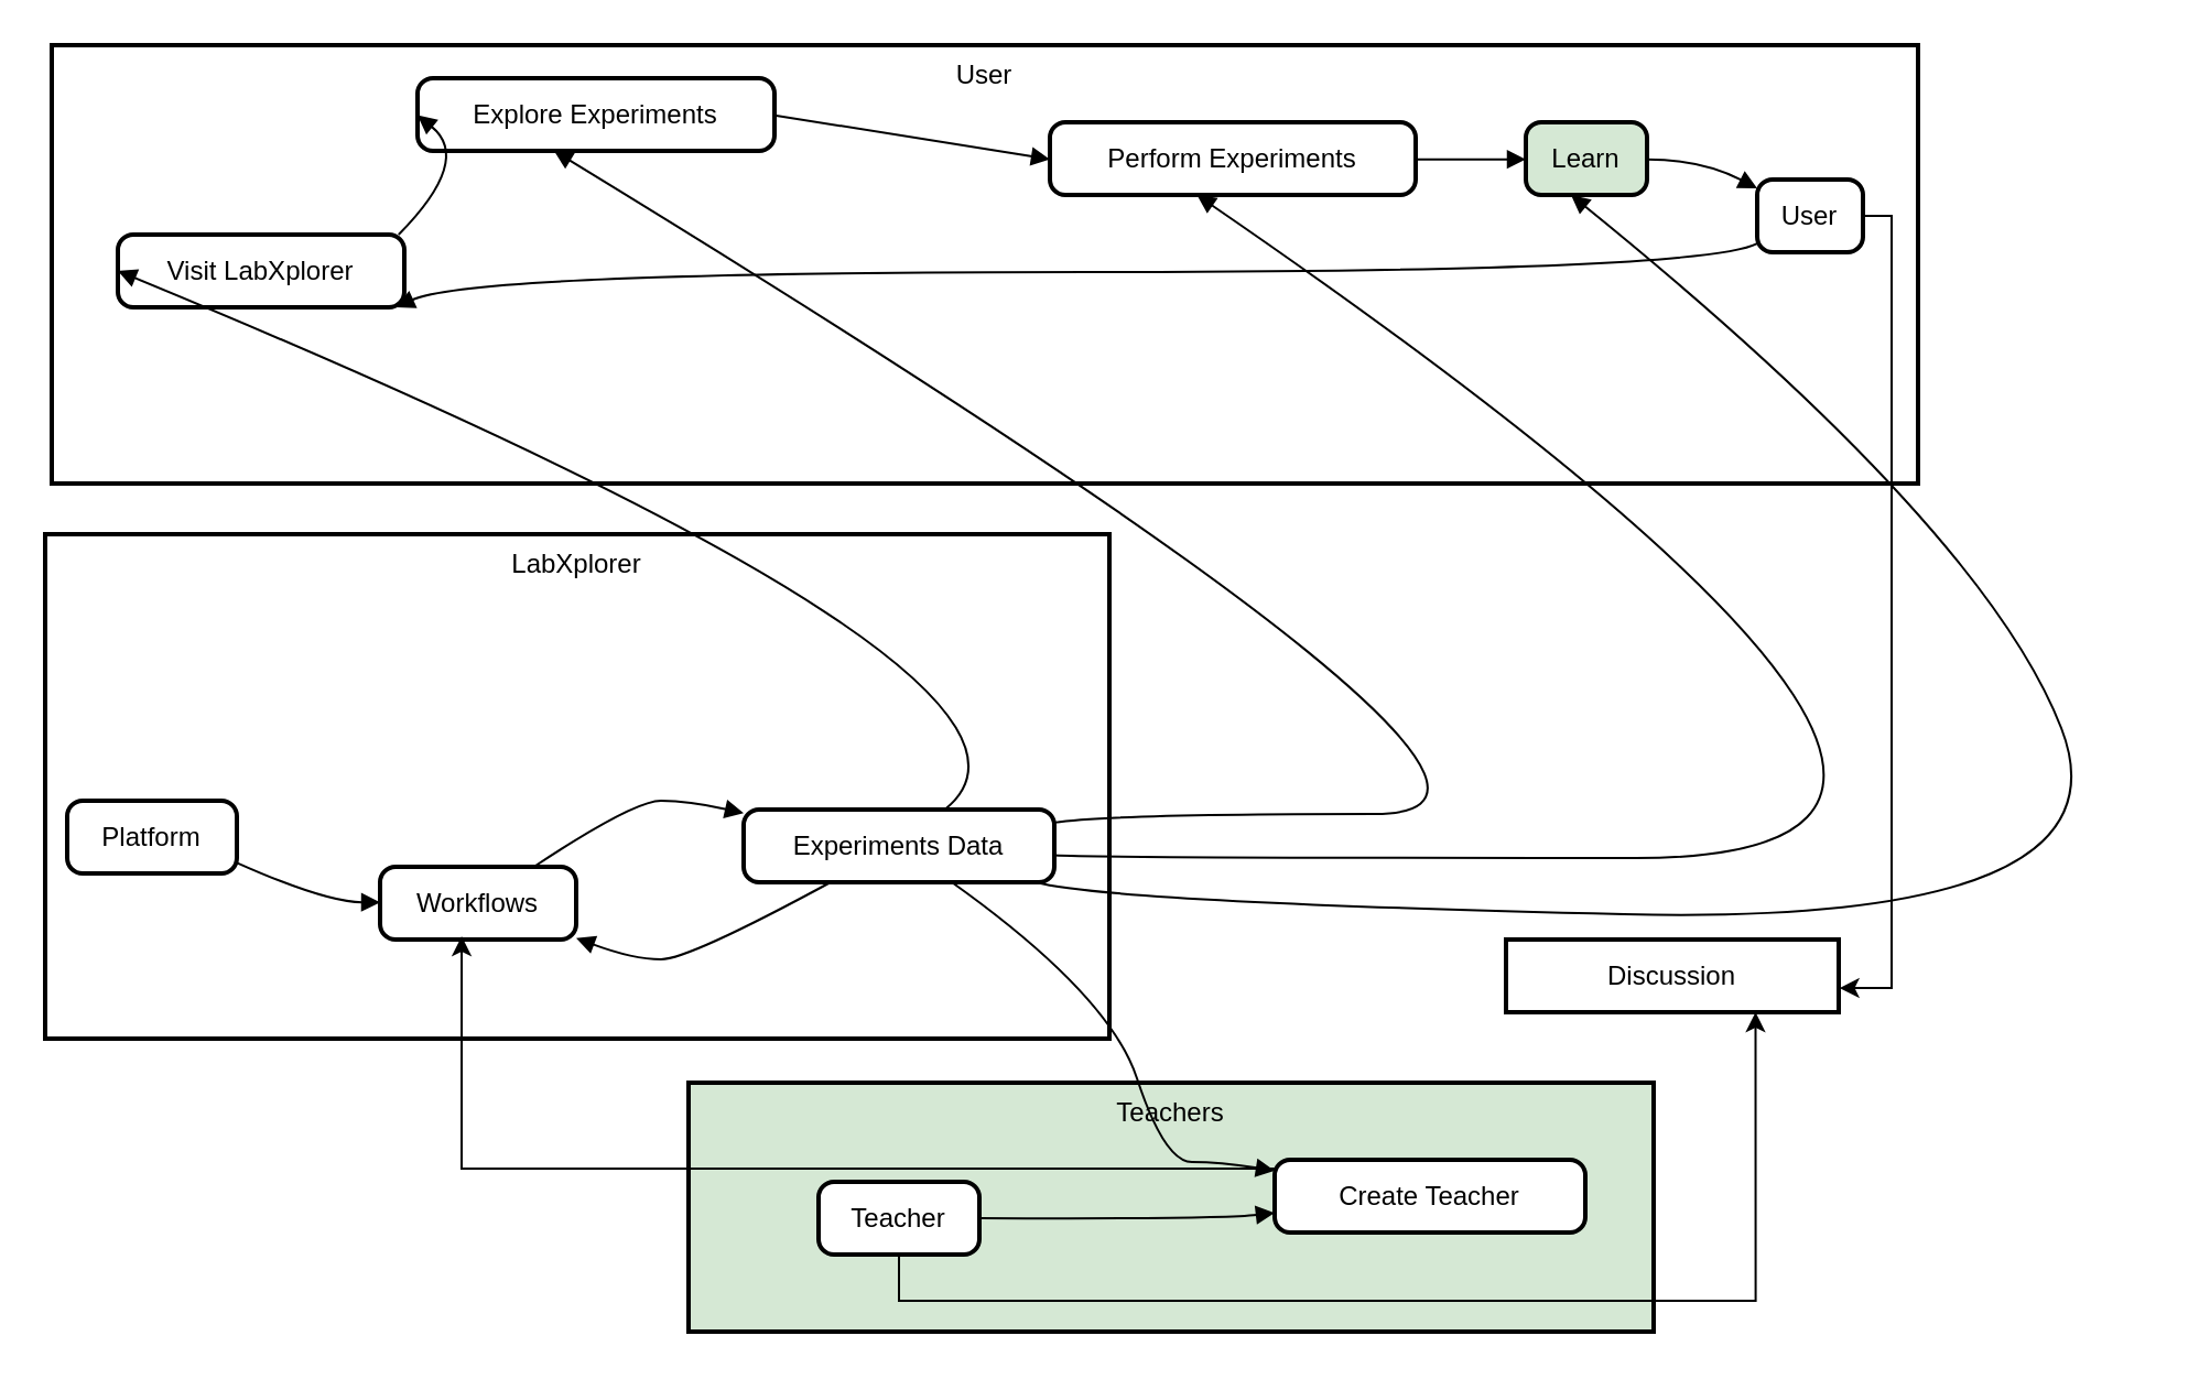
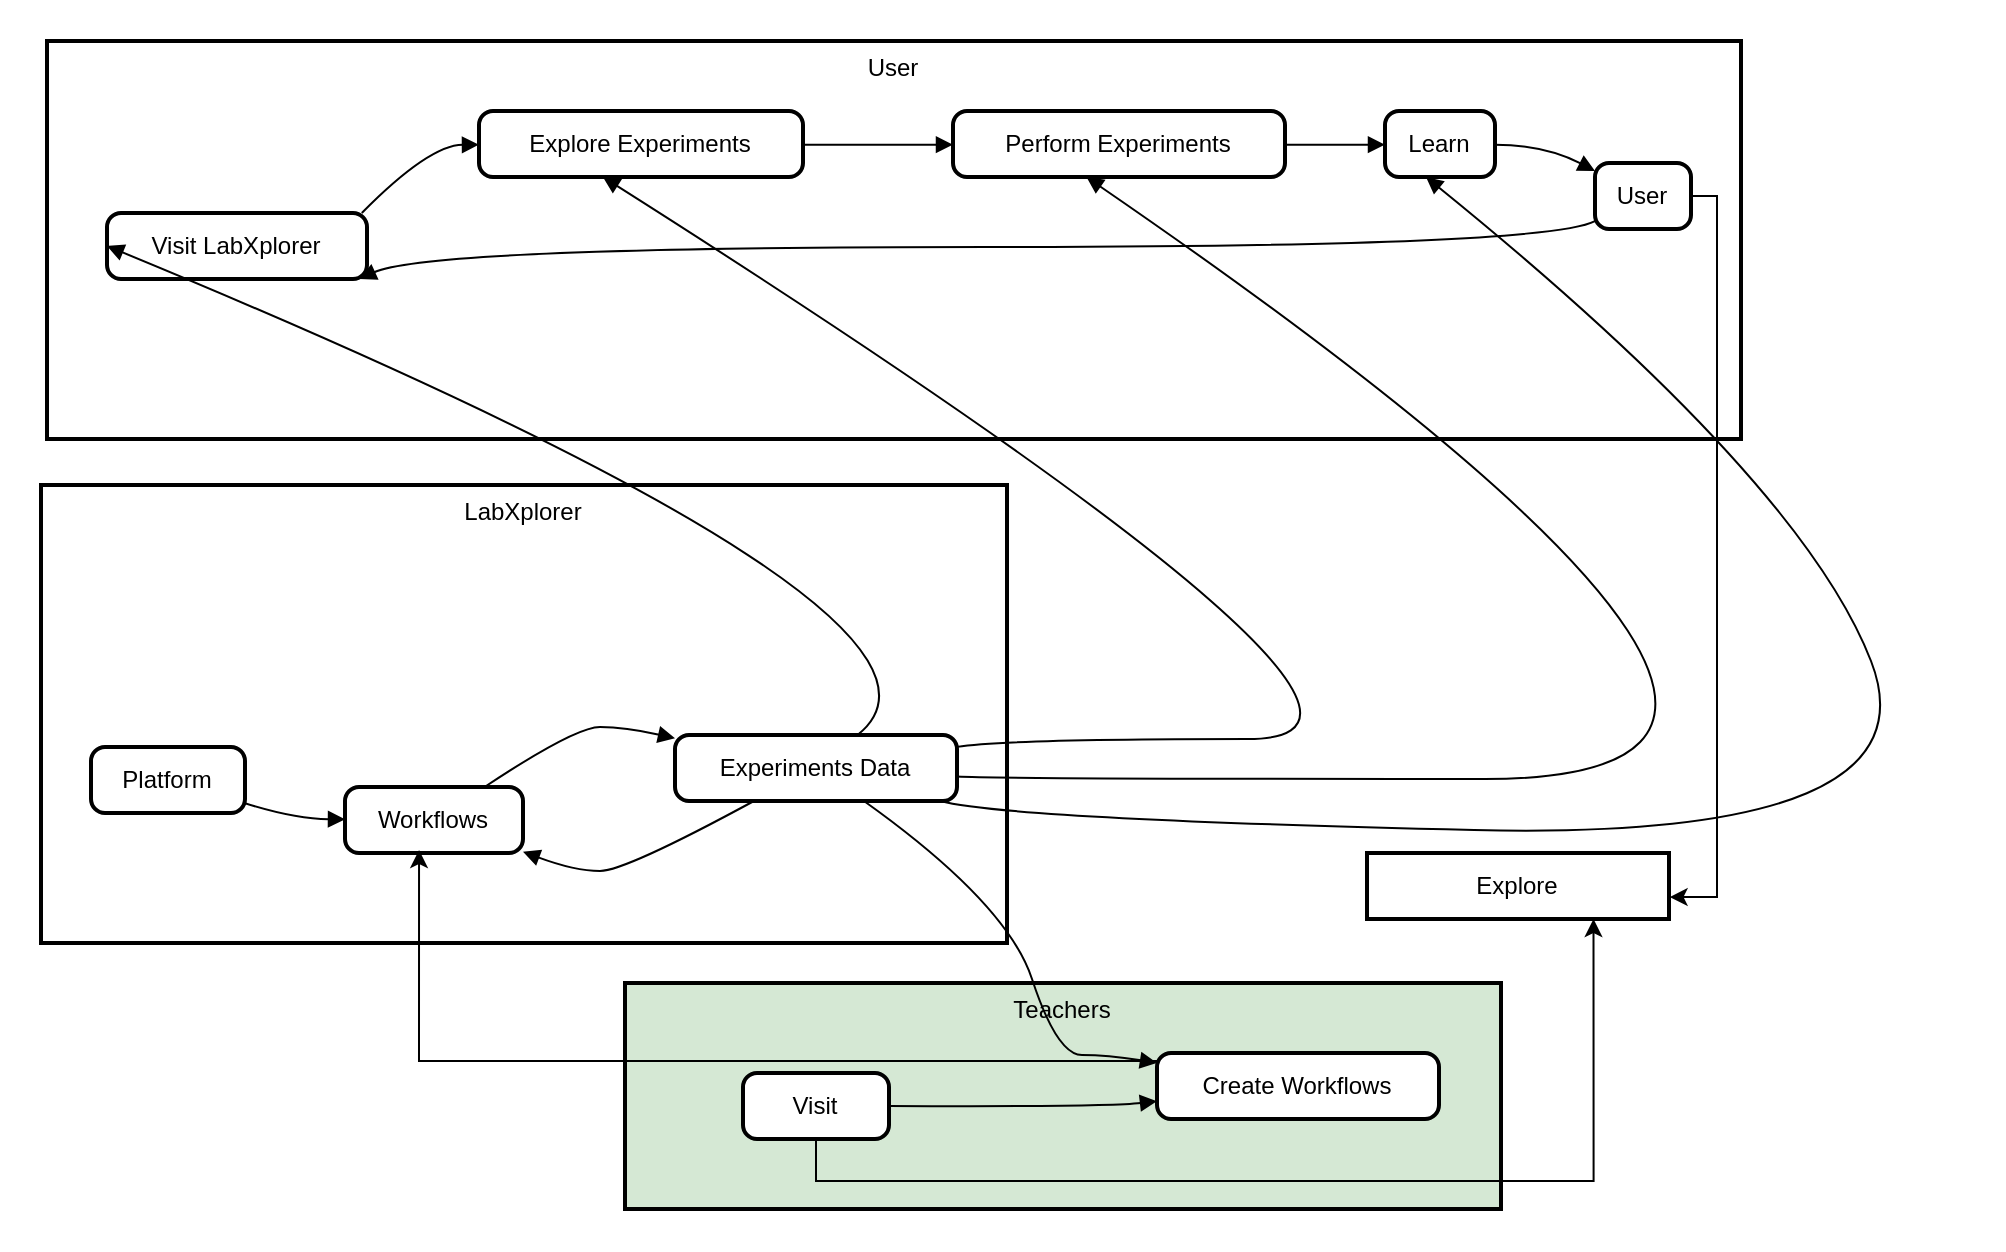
  <mxCell id="0" />
  <mxCell id="1" parent="0" />
  <mxCell id="2" value="LabXplorer" style="whiteSpace=wrap;strokeWidth=2;verticalAlign=top;" parent="1" vertex="1"><mxGeometry y="242" width="483" height="229" as="geometry" x="20" /></mxCell>
  <mxCell id="3" value="Workflows" style="rounded=1;absoluteArcSize=1;arcSize=14;whiteSpace=wrap;strokeWidth=2;" parent="1" vertex="1"><mxGeometry x="172" y="393" width="89" height="33" as="geometry" /></mxCell>
  <mxCell id="4" value="Experiments Data" style="rounded=1;absoluteArcSize=1;arcSize=14;whiteSpace=wrap;strokeWidth=2;" parent="1" vertex="1"><mxGeometry x="337" y="367" width="141" height="33" as="geometry" /></mxCell>
- <mxCell id="5" value="Platform" style="rounded=1;absoluteArcSize=1;arcSize=14;whiteSpace=wrap;strokeWidth=2;" parent="1" vertex="1"><mxGeometry x="30" y="363" width="77" height="33" as="geometry" /></mxCell>
+ <mxCell id="5" value="Platform" style="rounded=1;absoluteArcSize=1;arcSize=14;whiteSpace=wrap;strokeWidth=2;" parent="1" vertex="1"><mxGeometry x="45" y="373" width="77" height="33" as="geometry" /></mxCell>
  <mxCell id="6" value="Teachers" style="whiteSpace=wrap;strokeWidth=2;verticalAlign=top;fillColor=#d5e8d4;" parent="1" vertex="1"><mxGeometry x="312" y="491" width="438" height="113" as="geometry" /></mxCell>
- <mxCell id="7" value="Create Teacher" style="rounded=1;absoluteArcSize=1;arcSize=14;whiteSpace=wrap;strokeWidth=2;" parent="1" vertex="1"><mxGeometry x="578" y="526" width="141" height="33" as="geometry" /></mxCell>
+ <mxCell id="7" value="Create Workflows" style="rounded=1;absoluteArcSize=1;arcSize=14;whiteSpace=wrap;strokeWidth=2;" parent="1" vertex="1"><mxGeometry x="578" y="526" width="141" height="33" as="geometry" /></mxCell>
  <mxCell id="8" style="edgeStyle=orthogonalEdgeStyle;rounded=0;orthogonalLoop=1;jettySize=auto;html=1;entryX=0.75;entryY=1;entryDx=0;entryDy=0;" edge="1" parent="1" source="9" target="10"><mxGeometry relative="1" as="geometry"><Array as="points"><mxPoint x="408" y="590" /><mxPoint x="796" y="590" /></Array></mxGeometry></mxCell>
- <mxCell id="9" value="Teacher" style="rounded=1;absoluteArcSize=1;arcSize=14;whiteSpace=wrap;strokeWidth=2;" parent="1" vertex="1"><mxGeometry x="371" y="536" width="73" height="33" as="geometry" /></mxCell>
- <mxCell id="10" value="Discussion" style="whiteSpace=wrap;strokeWidth=2;" parent="1" vertex="1"><mxGeometry x="683" y="426" width="151" height="33" as="geometry" /></mxCell>
+ <mxCell id="9" value="Visit" style="rounded=1;absoluteArcSize=1;arcSize=14;whiteSpace=wrap;strokeWidth=2;" parent="1" vertex="1"><mxGeometry x="371" y="536" width="73" height="33" as="geometry" /></mxCell>
+ <mxCell id="10" value="Explore" style="whiteSpace=wrap;strokeWidth=2;" parent="1" vertex="1"><mxGeometry x="683" y="426" width="151" height="33" as="geometry" /></mxCell>
  <mxCell id="11" value="User" style="whiteSpace=wrap;strokeWidth=2;verticalAlign=top;" parent="1" vertex="1"><mxGeometry x="23" y="20" width="847" height="199" as="geometry" /></mxCell>
  <mxCell id="12" value="Visit LabXplorer" style="rounded=1;absoluteArcSize=1;arcSize=14;whiteSpace=wrap;strokeWidth=2;" parent="1" vertex="1"><mxGeometry x="53" y="106" width="130" height="33" as="geometry" /></mxCell>
  <mxCell id="13" style="edgeStyle=orthogonalEdgeStyle;rounded=0;orthogonalLoop=1;jettySize=auto;html=1;entryX=1.002;entryY=0.667;entryDx=0;entryDy=0;entryPerimeter=0;" edge="1" parent="1" source="14" target="10"><mxGeometry relative="1" as="geometry"><Array as="points"><mxPoint x="858" y="448" /></Array></mxGeometry></mxCell>
  <mxCell id="14" value="User" style="rounded=1;absoluteArcSize=1;arcSize=14;whiteSpace=wrap;strokeWidth=2;" parent="1" vertex="1"><mxGeometry x="797" y="81" width="48" height="33" as="geometry" /></mxCell>
- <mxCell id="15" value="Explore Experiments" style="rounded=1;absoluteArcSize=1;arcSize=14;whiteSpace=wrap;strokeWidth=2;" parent="1" vertex="1"><mxGeometry x="189" y="35" width="162" height="33" as="geometry" /></mxCell>
+ <mxCell id="15" value="Explore Experiments" style="rounded=1;absoluteArcSize=1;arcSize=14;whiteSpace=wrap;strokeWidth=2;" parent="1" vertex="1"><mxGeometry x="239" y="55" width="162" height="33" as="geometry" /></mxCell>
  <mxCell id="16" value="Perform Experiments" style="rounded=1;absoluteArcSize=1;arcSize=14;whiteSpace=wrap;strokeWidth=2;" parent="1" vertex="1"><mxGeometry x="476" y="55" width="166" height="33" as="geometry" /></mxCell>
- <mxCell id="17" value="Learn" style="rounded=1;absoluteArcSize=1;arcSize=14;whiteSpace=wrap;strokeWidth=2;fillColor=#d5e8d4;" parent="1" vertex="1"><mxGeometry x="692" y="55" width="55" height="33" as="geometry" /></mxCell>
+ <mxCell id="17" value="Learn" style="rounded=1;absoluteArcSize=1;arcSize=14;whiteSpace=wrap;strokeWidth=2;" parent="1" vertex="1"><mxGeometry x="692" y="55" width="55" height="33" as="geometry" /></mxCell>
  <mxCell id="18" value="" style="curved=1;startArrow=none;endArrow=block;exitX=0;exitY=0.88;entryX=0.98;entryY=1.01;" parent="1" source="14" target="12" edge="1"><mxGeometry relative="1" as="geometry"><Array as="points"><mxPoint x="772" y="123" /><mxPoint x="214" y="123" /></Array></mxGeometry></mxCell>
  <mxCell id="19" value="" style="curved=1;startArrow=none;endArrow=block;exitX=0.98;exitY=0;entryX=0;entryY=0.51;" parent="1" source="12" target="15" edge="1"><mxGeometry relative="1" as="geometry"><Array as="points"><mxPoint x="214" y="72" /></Array></mxGeometry></mxCell>
  <mxCell id="20" value="" style="curved=1;startArrow=none;endArrow=block;exitX=1;exitY=0.51;entryX=0;entryY=0.51;" parent="1" source="15" target="16" edge="1"><mxGeometry relative="1" as="geometry"><Array as="points" /></mxGeometry></mxCell>
  <mxCell id="21" value="" style="curved=1;startArrow=none;endArrow=block;exitX=1;exitY=0.51;entryX=0;entryY=0.51;" parent="1" source="16" target="17" edge="1"><mxGeometry relative="1" as="geometry"><Array as="points" /></mxGeometry></mxCell>
  <mxCell id="22" value="" style="curved=1;startArrow=none;endArrow=block;exitX=1;exitY=0.51;entryX=0;entryY=0.12;" parent="1" source="17" target="14" edge="1"><mxGeometry relative="1" as="geometry"><Array as="points"><mxPoint x="772" y="72" /></Array></mxGeometry></mxCell>
  <mxCell id="23" value="" style="curved=1;startArrow=none;endArrow=block;exitX=1;exitY=0.5;entryX=0;entryY=0.73;" parent="1" source="9" target="7" edge="1"><mxGeometry relative="1" as="geometry"><Array as="points"><mxPoint x="553" y="553" /></Array></mxGeometry></mxCell>
  <mxCell id="24" value="" style="curved=1;startArrow=none;endArrow=block;exitX=0.28;exitY=1;entryX=1.01;entryY=0.99;" parent="1" source="4" target="3" edge="1"><mxGeometry relative="1" as="geometry"><Array as="points"><mxPoint x="312" y="435" /><mxPoint x="287" y="435" /></Array></mxGeometry></mxCell>
  <mxCell id="25" value="" style="curved=1;startArrow=none;endArrow=block;exitX=0.79;exitY=-0.01;entryX=0;entryY=0.05;" parent="1" source="3" target="4" edge="1"><mxGeometry relative="1" as="geometry"><Array as="points"><mxPoint x="287" y="363" /><mxPoint x="312" y="363" /></Array></mxGeometry></mxCell>
  <mxCell id="26" value="" style="curved=1;startArrow=none;endArrow=block;exitX=1.01;exitY=0.86;entryX=0;entryY=0.49;" parent="1" source="5" target="3" edge="1"><mxGeometry relative="1" as="geometry"><Array as="points"><mxPoint x="147" y="409" /></Array></mxGeometry></mxCell>
  <mxCell id="27" value="" style="curved=1;startArrow=none;endArrow=block;exitX=0.65;exitY=-0.01;entryX=0;entryY=0.5;" parent="1" source="4" target="12" edge="1"><mxGeometry relative="1" as="geometry"><Array as="points"><mxPoint x="503" y="308" /></Array></mxGeometry></mxCell>
  <mxCell id="28" value="" style="curved=1;startArrow=none;endArrow=block;exitX=1;exitY=0.18;entryX=0.38;entryY=1.01;" parent="1" source="4" target="15" edge="1"><mxGeometry relative="1" as="geometry"><Array as="points"><mxPoint x="503" y="369" /><mxPoint x="744" y="369" /></Array></mxGeometry></mxCell>
  <mxCell id="29" value="" style="curved=1;startArrow=none;endArrow=block;exitX=1;exitY=0.63;entryX=0.4;entryY=1.01;" parent="1" source="4" target="16" edge="1"><mxGeometry relative="1" as="geometry"><Array as="points"><mxPoint x="503" y="389" /><mxPoint x="981" y="389" /></Array></mxGeometry></mxCell>
  <mxCell id="30" value="" style="curved=1;startArrow=none;endArrow=block;exitX=0.94;exitY=1;entryX=0.37;entryY=1.01;" parent="1" source="4" target="17" edge="1"><mxGeometry relative="1" as="geometry"><Array as="points"><mxPoint x="503" y="409" /><mxPoint x="970" y="420" /><mxPoint x="900" y="240" /></Array></mxGeometry></mxCell>
  <mxCell id="31" value="" style="curved=1;startArrow=none;endArrow=block;exitX=0.67;exitY=1;entryX=0;entryY=0.15;" parent="1" source="4" target="7" edge="1"><mxGeometry relative="1" as="geometry"><Array as="points"><mxPoint x="503" y="451" /><mxPoint x="528" y="527" /><mxPoint x="553" y="527" /></Array></mxGeometry></mxCell>
  <mxCell id="32" style="edgeStyle=orthogonalEdgeStyle;rounded=0;orthogonalLoop=1;jettySize=auto;html=1;entryX=0.416;entryY=0.955;entryDx=0;entryDy=0;entryPerimeter=0;" edge="1" parent="1" source="7" target="3"><mxGeometry relative="1" as="geometry"><Array as="points"><mxPoint x="209" y="530" /></Array></mxGeometry></mxCell>
